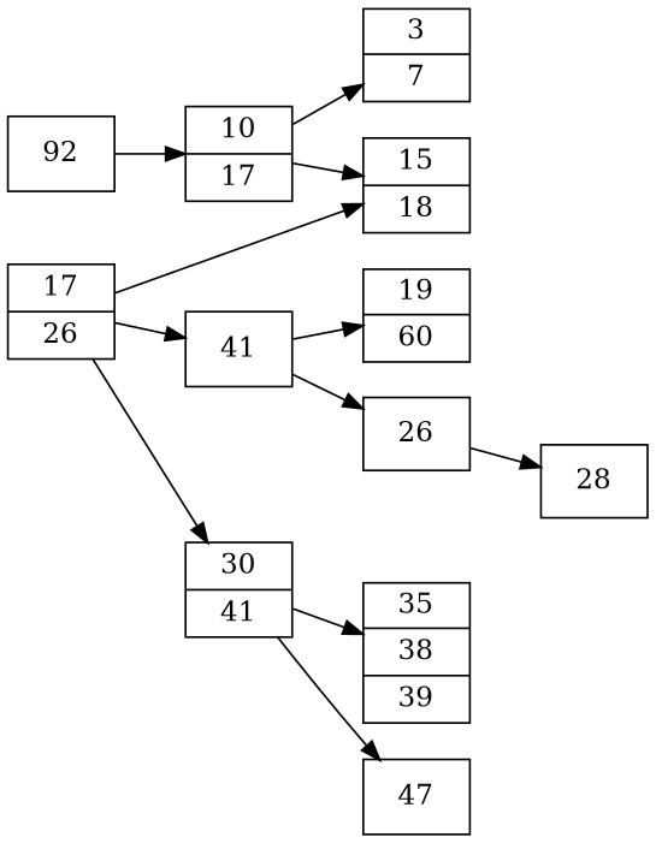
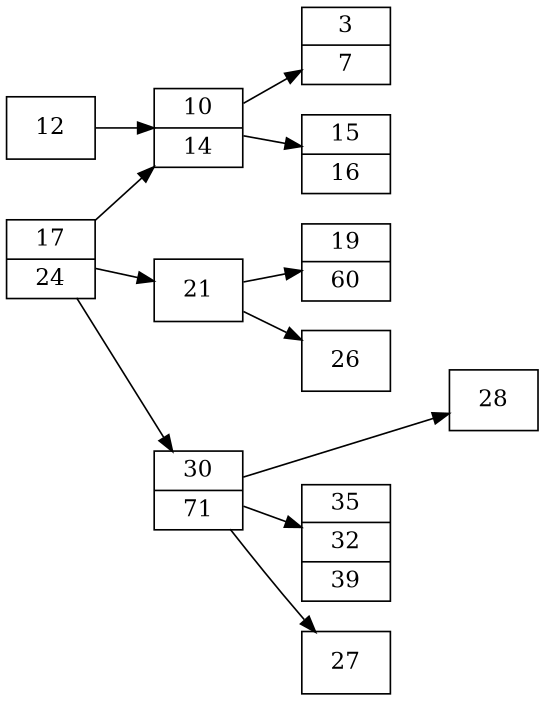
  digraph {
    rankdir=LR
    node [shape=record]
-   n1 [label="17|26"]
-   n2 [label=" 10|17"]
-   n3 [label=41]
-   n4 [label="30|41"]
+   n1 [label="17|24"]
+   n2 [label=" 10|14"]
+   n3 [label=21]
+   n4 [label="30|71"]
    n5 [label="3|7"]
-   n6 [label="15|18"]
+   n6 [label="15|16"]
    n7 [label="19|60"]
    n8 [label=26]
    n9 [label=28]
-   n10 [label="35|38|39"]
-   n11 [label=47]
-   n12 [label=92]
-   n1 -> n6
+   n10 [label="35|32|39"]
+   n11 [label=27]
+   n12 [label=12]
+   n1 -> n2
    n1 -> n3
    n1 -> n4
    n2 -> n5
    n2 -> n6
    n3 -> n7
    n3 -> n8
-   n8 -> n9
+   n4 -> n9
    n4 -> n10
    n4 -> n11
    n12 -> n2
  }
